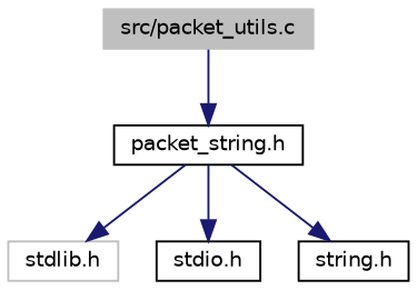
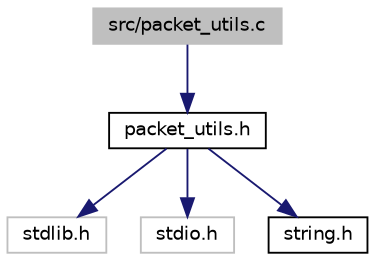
  digraph {
    node [color=grey75 fillcolor=white fontname=Helvetica fontsize=10 shape=record style=filled]
    edge [color=midnightblue fontname=Helvetica fontsize=10 labelfontname=Helvetica labelfontsize=10 style=solid]
    n1 [fillcolor=grey75 fontcolor=black height=0.2 label="src/packet_utils.c" width=0.4]
-   n2 [color=black height=0.2 label="packet_string.h" width=0.4]
+   n2 [color=black height=0.2 label="packet_utils.h" width=0.4]
    n3 [height=0.2 label="stdlib.h" width=0.4]
-   n4 [color=black height=0.2 label="stdio.h" width=0.4]
+   n4 [height=0.2 label="stdio.h" width=0.4]
    n5 [color=black height=0.2 label="string.h" width=0.4]
    n1 -> n2
    n2 -> n3
    n2 -> n4
    n2 -> n5
  }
